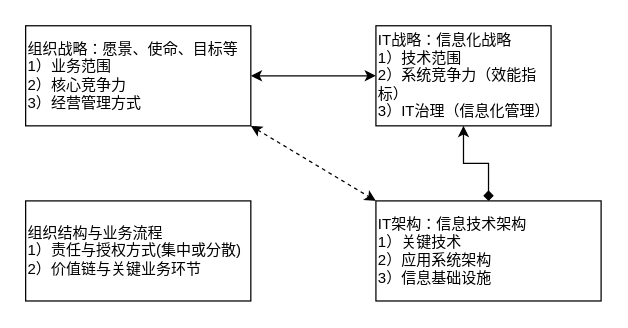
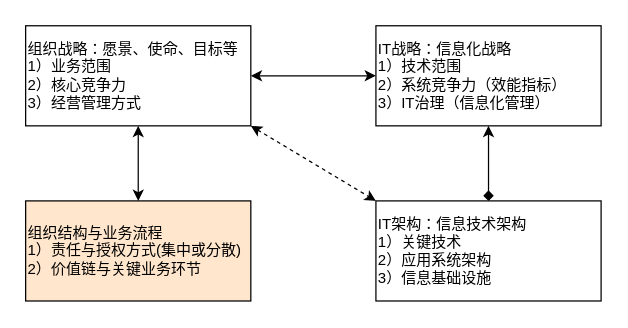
  <mxCell id="0" />
  <mxCell id="1" parent="0" />
  <mxCell id="2" style="edgeStyle=orthogonalEdgeStyle;rounded=0;orthogonalLoop=1;jettySize=auto;html=1;entryX=0;entryY=0.5;entryDx=0;entryDy=0;startArrow=classic;startFill=1;" edge="1" parent="1" source="5" target="7"><mxGeometry relative="1" as="geometry" /></mxCell>
+ <mxCell id="3" style="edgeStyle=orthogonalEdgeStyle;rounded=0;orthogonalLoop=1;jettySize=auto;html=1;exitX=0.5;exitY=1;exitDx=0;exitDy=0;entryX=0.5;entryY=0;entryDx=0;entryDy=0;startArrow=classic;startFill=1;" edge="1" parent="1" source="5" target="8"><mxGeometry relative="1" as="geometry" /></mxCell>
  <mxCell id="4" style="rounded=0;orthogonalLoop=1;jettySize=auto;html=1;exitX=1;exitY=1;exitDx=0;exitDy=0;entryX=0;entryY=0;entryDx=0;entryDy=0;startArrow=classic;startFill=1;dashed=1;" edge="1" parent="1" source="5" target="9"><mxGeometry relative="1" as="geometry" /></mxCell>
  <mxCell id="5" value="&lt;div&gt;组织战略：愿景、使命、目标等&lt;/div&gt;&lt;div&gt;1）业务范围&lt;/div&gt;&lt;div&gt;2）核心竞争力&lt;/div&gt;&lt;div&gt;3）经营管理方式&lt;/div&gt;" style="rounded=0;align=left;verticalAlign=middle;html=1;whiteSpace=wrap;container=0;labelPosition=center;verticalLabelPosition=middle;" vertex="1" parent="1"><mxGeometry width="180" height="80" as="geometry" x="20" y="20" /></mxCell>
  <mxCell id="6" style="edgeStyle=orthogonalEdgeStyle;rounded=0;orthogonalLoop=1;jettySize=auto;html=1;entryX=0.5;entryY=0;entryDx=0;entryDy=0;startArrow=classic;startFill=1;endArrow=diamond;" edge="1" parent="1" source="7" target="9"><mxGeometry relative="1" as="geometry" /></mxCell>
- <mxCell id="7" value="&lt;div&gt;IT战略：信息化战略&lt;/div&gt;&lt;div&gt;1）技术范围&lt;/div&gt;&lt;div&gt;2）系统竞争力（效能指标）&lt;/div&gt;&lt;div&gt;3）IT治理（信息化管理）&lt;br&gt;&lt;/div&gt;" style="rounded=0;align=left;verticalAlign=middle;html=1;whiteSpace=wrap;container=0;labelPosition=center;verticalLabelPosition=middle;" vertex="1" parent="1"><mxGeometry x="300" y="20" width="140" height="80" as="geometry" /></mxCell>
- <mxCell id="8" value="&lt;div&gt;组织结构与业务流程&lt;/div&gt;&lt;div&gt;1）责任与授权方式(集中或分散)&lt;/div&gt;&lt;div&gt;2）价值链与关键业务环节&lt;br&gt;&lt;/div&gt;" style="rounded=0;align=left;verticalAlign=middle;html=1;whiteSpace=wrap;container=0;labelPosition=center;verticalLabelPosition=middle;" vertex="1" parent="1"><mxGeometry y="160" width="180" height="80" as="geometry" x="20" /></mxCell>
+ <mxCell id="7" value="&lt;div&gt;IT战略：信息化战略&lt;/div&gt;&lt;div&gt;1）技术范围&lt;/div&gt;&lt;div&gt;2）系统竞争力（效能指标）&lt;/div&gt;&lt;div&gt;3）IT治理（信息化管理）&lt;br&gt;&lt;/div&gt;" style="rounded=0;align=left;verticalAlign=middle;html=1;whiteSpace=wrap;container=0;labelPosition=center;verticalLabelPosition=middle;" vertex="1" parent="1"><mxGeometry x="300" width="180" height="80" as="geometry" y="20" /></mxCell>
+ <mxCell id="8" value="&lt;div&gt;组织结构与业务流程&lt;/div&gt;&lt;div&gt;1）责任与授权方式(集中或分散)&lt;/div&gt;&lt;div&gt;2）价值链与关键业务环节&lt;br&gt;&lt;/div&gt;" style="rounded=0;align=left;verticalAlign=middle;html=1;whiteSpace=wrap;container=0;labelPosition=center;verticalLabelPosition=middle;fillColor=#ffe6cc;" vertex="1" parent="1"><mxGeometry y="160" width="180" height="80" as="geometry" x="20" /></mxCell>
  <mxCell id="9" value="&lt;div&gt;IT架构：信息技术架构&lt;/div&gt;&lt;div&gt;1）关键技术&lt;/div&gt;&lt;div&gt;2）应用系统架构&lt;/div&gt;&lt;div&gt;3）信息基础设施&lt;br&gt;&lt;/div&gt;" style="rounded=0;align=left;verticalAlign=middle;html=1;whiteSpace=wrap;container=0;labelPosition=center;verticalLabelPosition=middle;" vertex="1" parent="1"><mxGeometry x="300" y="160" width="180" height="80" as="geometry" /></mxCell>
